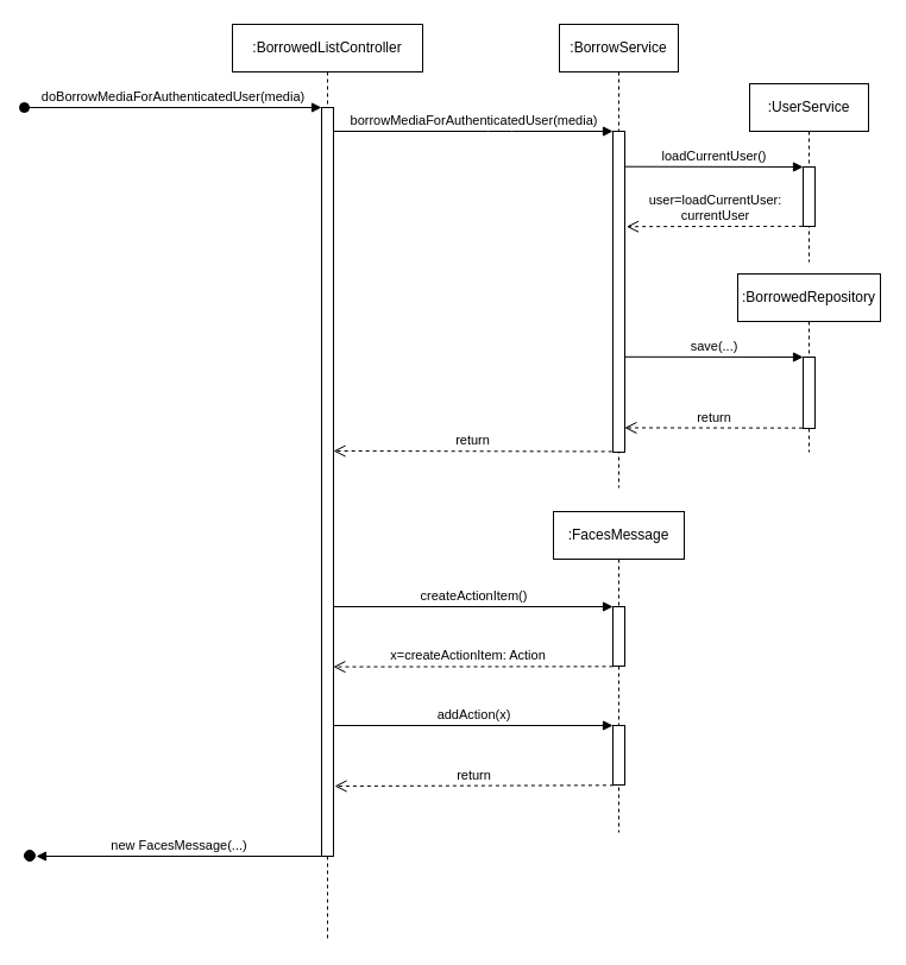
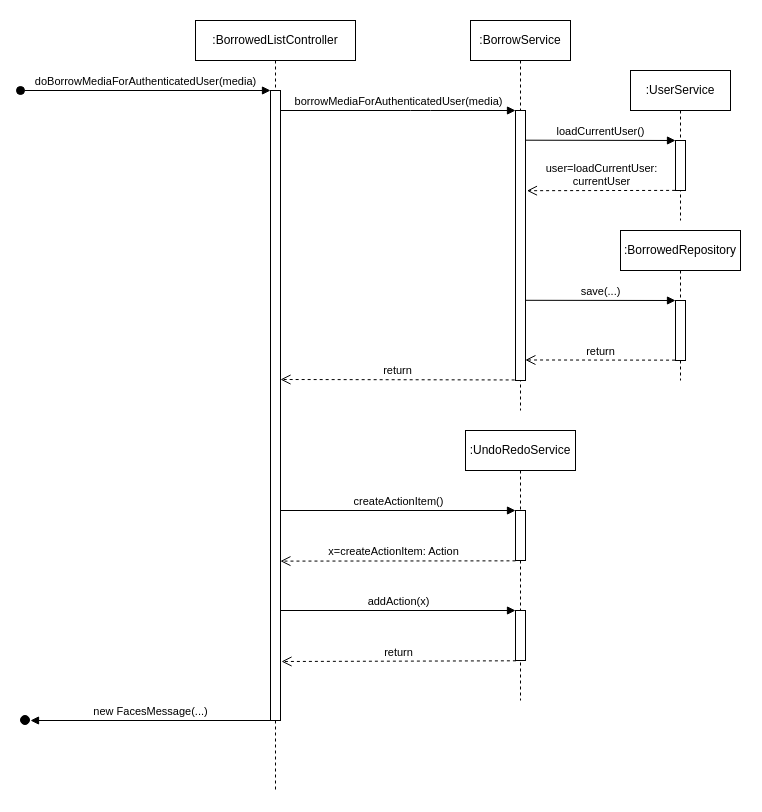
  <mxCell id="0" />
  <mxCell id="1" parent="0" />
  <mxCell id="2" value=":BorrowedListController" style="shape=umlLifeline;perimeter=lifelinePerimeter;whiteSpace=wrap;html=1;container=1;collapsible=0;recursiveResize=0;outlineConnect=0;" vertex="1" parent="1"><mxGeometry x="195" y="20" width="160" height="770" as="geometry" /></mxCell>
  <mxCell id="3" value="" style="html=1;points=[];perimeter=orthogonalPerimeter;" vertex="1" parent="2"><mxGeometry x="75" y="70" width="10" height="630" as="geometry" /></mxCell>
  <mxCell id="4" value="doBorrowMediaForAuthenticatedUser(media)" style="html=1;verticalAlign=bottom;startArrow=oval;endArrow=block;startSize=8;" edge="1" target="3" parent="1"><mxGeometry relative="1" as="geometry"><mxPoint x="20" y="90" as="sourcePoint" /></mxGeometry></mxCell>
  <mxCell id="5" value=":BorrowService" style="shape=umlLifeline;perimeter=lifelinePerimeter;whiteSpace=wrap;html=1;container=1;collapsible=0;recursiveResize=0;outlineConnect=0;" vertex="1" parent="1"><mxGeometry x="470" y="20" width="100" height="390" as="geometry" /></mxCell>
  <mxCell id="6" value="" style="html=1;points=[];perimeter=orthogonalPerimeter;" vertex="1" parent="5"><mxGeometry x="45" y="90" width="10" height="270" as="geometry" /></mxCell>
  <mxCell id="7" value="borrowMediaForAuthenticatedUser(media)" style="html=1;verticalAlign=bottom;endArrow=block;entryX=0;entryY=0;" edge="1" target="6" parent="1"><mxGeometry relative="1" as="geometry"><mxPoint x="280" y="110" as="sourcePoint" /><Array as="points"><mxPoint x="420" y="110" /></Array></mxGeometry></mxCell>
  <mxCell id="8" value=":UserService" style="shape=umlLifeline;perimeter=lifelinePerimeter;whiteSpace=wrap;html=1;container=1;collapsible=0;recursiveResize=0;outlineConnect=0;" vertex="1" parent="1"><mxGeometry x="630" y="70" width="100" height="150" as="geometry" /></mxCell>
  <mxCell id="9" value="" style="html=1;points=[];perimeter=orthogonalPerimeter;" vertex="1" parent="8"><mxGeometry x="45" y="70" width="10" height="50" as="geometry" /></mxCell>
  <mxCell id="10" value="loadCurrentUser()" style="html=1;verticalAlign=bottom;endArrow=block;entryX=0;entryY=0;exitX=0.999;exitY=0.11;exitDx=0;exitDy=0;exitPerimeter=0;" edge="1" target="9" parent="1" source="6"><mxGeometry relative="1" as="geometry"><mxPoint x="530" y="140" as="sourcePoint" /></mxGeometry></mxCell>
  <mxCell id="11" value="user=loadCurrentUser:&lt;br&gt;currentUser" style="html=1;verticalAlign=bottom;endArrow=open;dashed=1;endSize=8;exitX=-0.038;exitY=0.998;entryX=1.144;entryY=0.297;entryDx=0;entryDy=0;entryPerimeter=0;exitDx=0;exitDy=0;exitPerimeter=0;" edge="1" source="9" parent="1" target="6"><mxGeometry relative="1" as="geometry"><mxPoint x="530" y="188" as="targetPoint" /></mxGeometry></mxCell>
  <mxCell id="12" value=":BorrowedRepository" style="shape=umlLifeline;perimeter=lifelinePerimeter;whiteSpace=wrap;html=1;container=1;collapsible=0;recursiveResize=0;outlineConnect=0;" vertex="1" parent="1"><mxGeometry x="620" y="230" width="120" height="150" as="geometry" /></mxCell>
  <mxCell id="13" value="" style="html=1;points=[];perimeter=orthogonalPerimeter;" vertex="1" parent="12"><mxGeometry x="55" y="70" width="10" height="60" as="geometry" /></mxCell>
  <mxCell id="14" value="save(...)" style="html=1;verticalAlign=bottom;endArrow=block;entryX=0;entryY=0;exitX=0.983;exitY=0.703;exitDx=0;exitDy=0;exitPerimeter=0;" edge="1" target="13" parent="1" source="6"><mxGeometry relative="1" as="geometry"><mxPoint x="540" y="300" as="sourcePoint" /></mxGeometry></mxCell>
  <mxCell id="15" value="return" style="html=1;verticalAlign=bottom;endArrow=open;dashed=1;endSize=8;exitX=-0.045;exitY=0.994;entryX=0.986;entryY=0.924;entryDx=0;entryDy=0;entryPerimeter=0;exitDx=0;exitDy=0;exitPerimeter=0;" edge="1" source="13" parent="1" target="6"><mxGeometry relative="1" as="geometry"><mxPoint x="530" y="357" as="targetPoint" /></mxGeometry></mxCell>
  <mxCell id="16" value="return" style="html=1;verticalAlign=bottom;endArrow=open;dashed=1;endSize=8;exitX=-0.084;exitY=0.998;exitDx=0;exitDy=0;exitPerimeter=0;" edge="1" source="6" parent="1"><mxGeometry relative="1" as="geometry"><mxPoint x="280" y="379" as="targetPoint" /></mxGeometry></mxCell>
- <mxCell id="17" value=":FacesMessage" style="shape=umlLifeline;perimeter=lifelinePerimeter;whiteSpace=wrap;html=1;container=1;collapsible=0;recursiveResize=0;outlineConnect=0;" vertex="1" parent="1"><mxGeometry x="465" y="430" width="110" height="270" as="geometry" /></mxCell>
+ <mxCell id="17" value=":UndoRedoService" style="shape=umlLifeline;perimeter=lifelinePerimeter;whiteSpace=wrap;html=1;container=1;collapsible=0;recursiveResize=0;outlineConnect=0;" vertex="1" parent="1"><mxGeometry x="465" y="430" width="110" height="270" as="geometry" /></mxCell>
  <mxCell id="18" value="" style="html=1;points=[];perimeter=orthogonalPerimeter;" vertex="1" parent="17"><mxGeometry x="50" y="80" width="10" height="50" as="geometry" /></mxCell>
  <mxCell id="19" value="" style="html=1;points=[];perimeter=orthogonalPerimeter;" vertex="1" parent="17"><mxGeometry x="50" y="180" width="10" height="50" as="geometry" /></mxCell>
  <mxCell id="20" value="x=createActionItem: Action" style="html=1;verticalAlign=bottom;endArrow=open;dashed=1;endSize=8;exitX=-0.003;exitY=1.007;exitDx=0;exitDy=0;exitPerimeter=0;entryX=0.991;entryY=0.747;entryDx=0;entryDy=0;entryPerimeter=0;" edge="1" source="18" parent="1" target="3"><mxGeometry x="0.041" relative="1" as="geometry"><mxPoint x="280" y="586" as="targetPoint" /><mxPoint as="offset" /></mxGeometry></mxCell>
  <mxCell id="21" value="createActionItem()" style="html=1;verticalAlign=bottom;endArrow=block;entryX=0;entryY=0;" edge="1" target="18" parent="1"><mxGeometry relative="1" as="geometry"><mxPoint x="280" y="510" as="sourcePoint" /></mxGeometry></mxCell>
  <mxCell id="22" value="return" style="html=1;verticalAlign=bottom;endArrow=open;dashed=1;endSize=8;exitX=0.04;exitY=1.006;exitDx=0;exitDy=0;exitPerimeter=0;" edge="1" source="19" parent="1"><mxGeometry relative="1" as="geometry"><mxPoint x="281" y="661" as="targetPoint" /></mxGeometry></mxCell>
  <mxCell id="23" value="addAction(x)" style="html=1;verticalAlign=bottom;endArrow=block;entryX=0;entryY=0;" edge="1" target="19" parent="1"><mxGeometry relative="1" as="geometry"><mxPoint x="280" y="610" as="sourcePoint" /></mxGeometry></mxCell>
  <mxCell id="24" value="new FacesMessage(...)" style="html=1;verticalAlign=bottom;endArrow=block;" edge="1" parent="1"><mxGeometry width="80" relative="1" as="geometry"><mxPoint x="270" y="720" as="sourcePoint" /><mxPoint x="30" y="720" as="targetPoint" /></mxGeometry></mxCell>
  <mxCell id="25" value="" style="ellipse;whiteSpace=wrap;html=1;aspect=fixed;fillColor=#000000;rotation=0;" vertex="1" parent="1"><mxGeometry x="20" y="715" width="9" height="9" as="geometry" /></mxCell>
